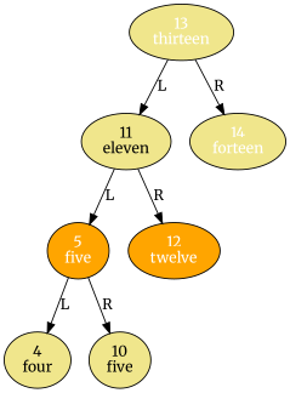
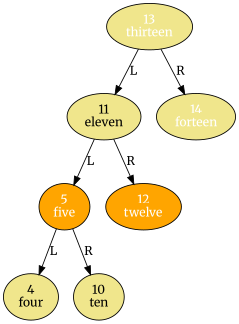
  digraph {
    fontname=Merriweather
    node [fillcolor=khaki fontcolor=white style=filled fontname=Merriweather]
    edge [taildir=sw fontname=Merriweather]
    n1 [label="13\nthirteen"]
    n2 [fontcolor=black label="11\neleven"]
    n3 [label="14\nforteen"]
    n4 [fillcolor=orange label="5\nfive"]
    n5 [fillcolor=orange label="12\ntwelve"]
    n6 [fontcolor=black label="4\nfour"]
-   n7 [fontcolor=black label="10\nfive"]
+   n7 [fontcolor=black label="10\nten"]
    n1 -> n2 [label=L]
    n1 -> n3 [label=R taildir=se]
    n2 -> n4 [label=L]
    n2 -> n5 [label=R taildir=se]
    n4 -> n6 [label=L]
    n4 -> n7 [label=R taildir=se]
  }
